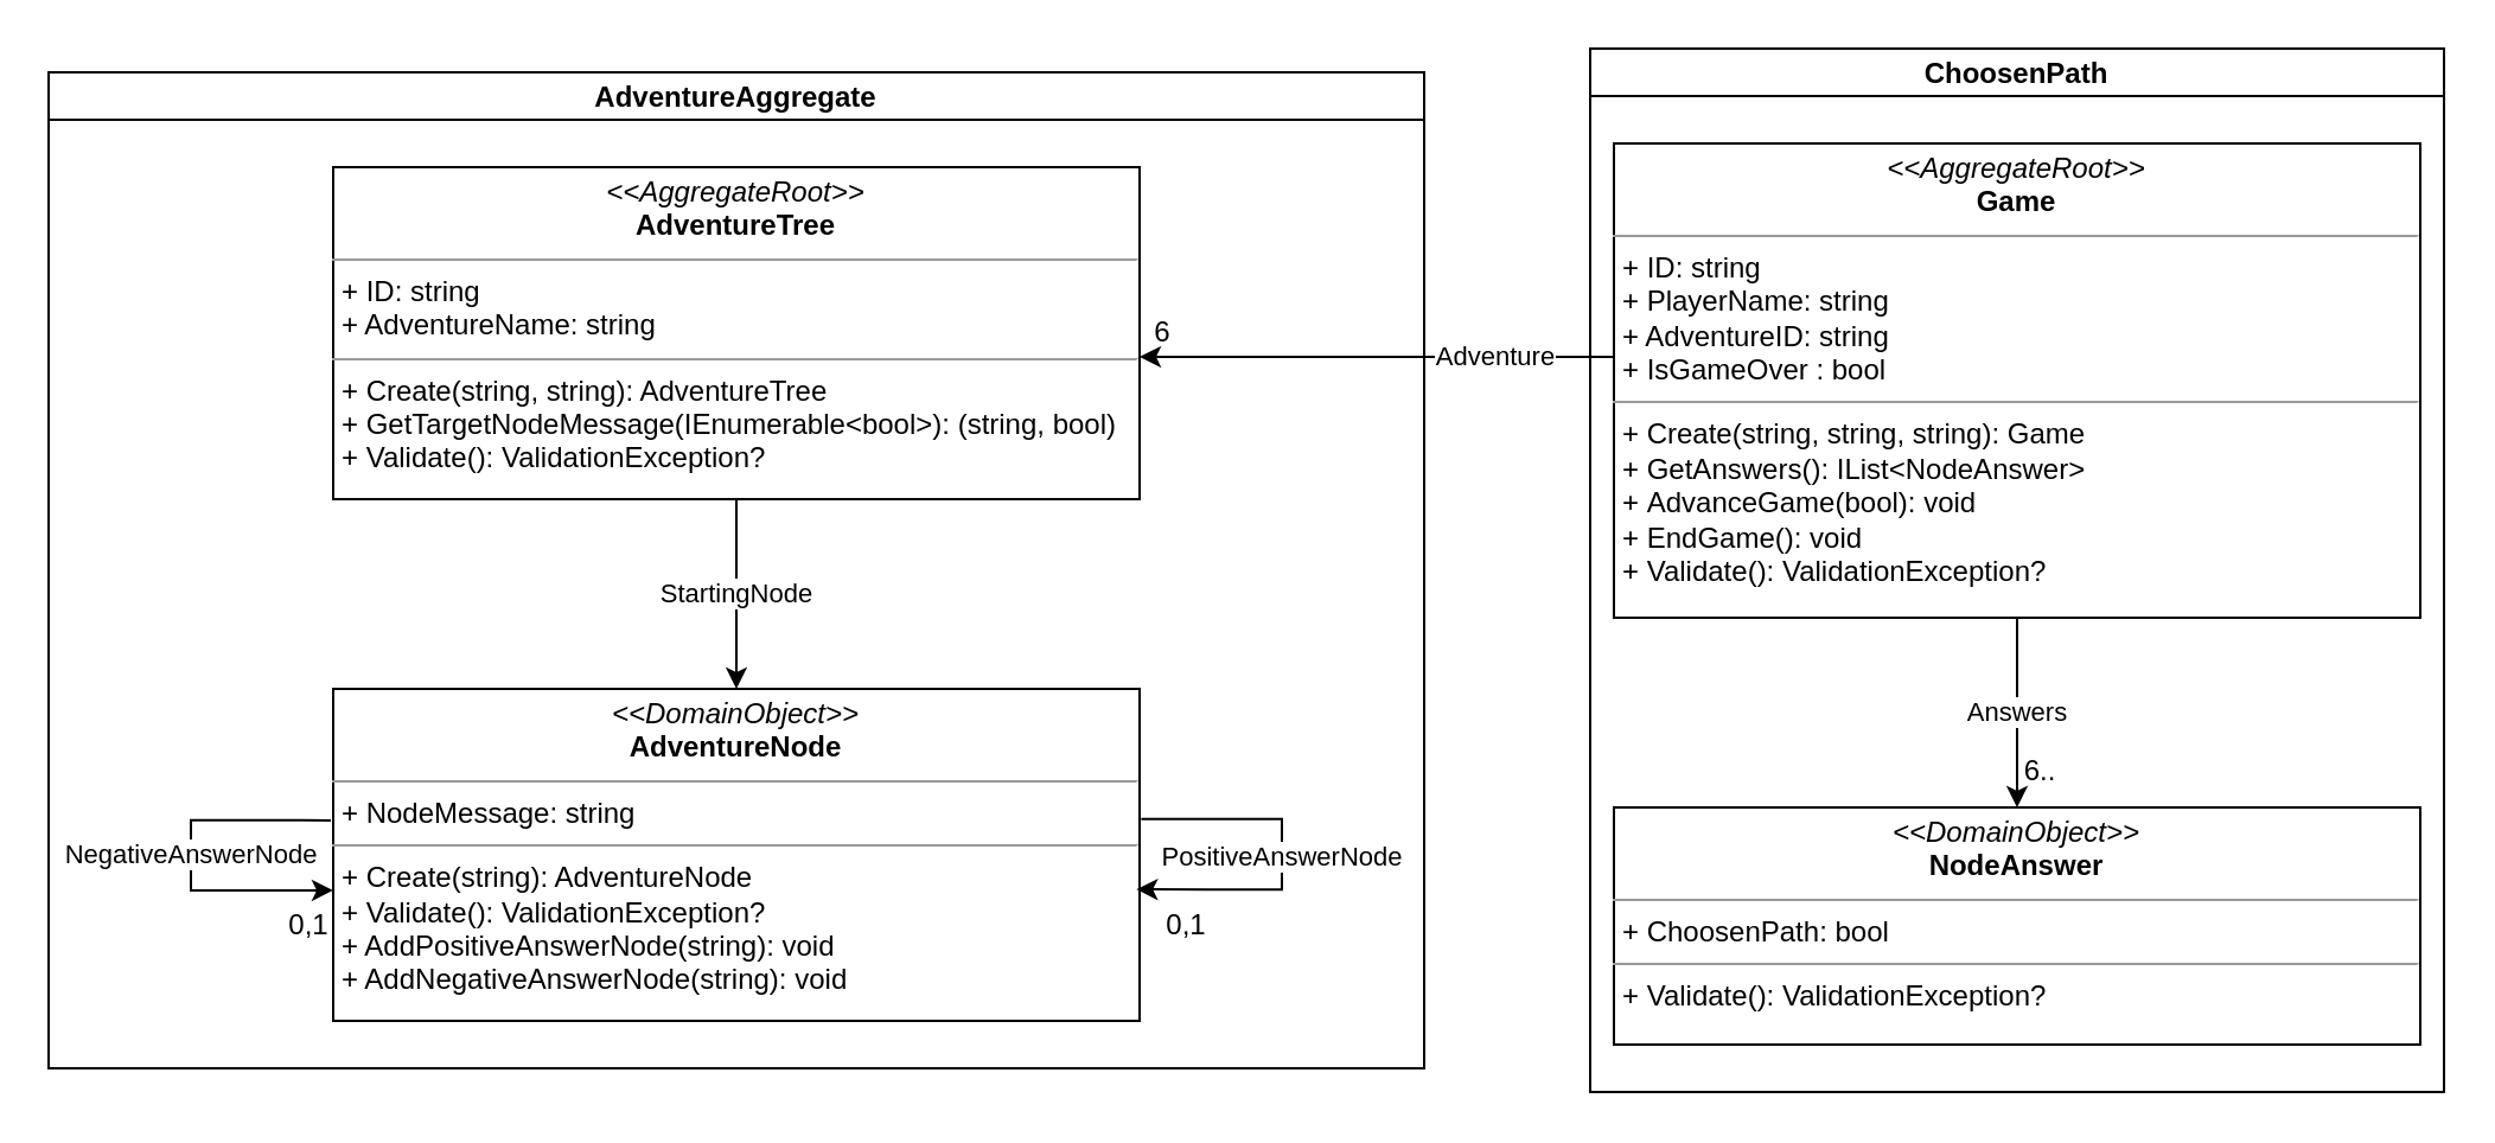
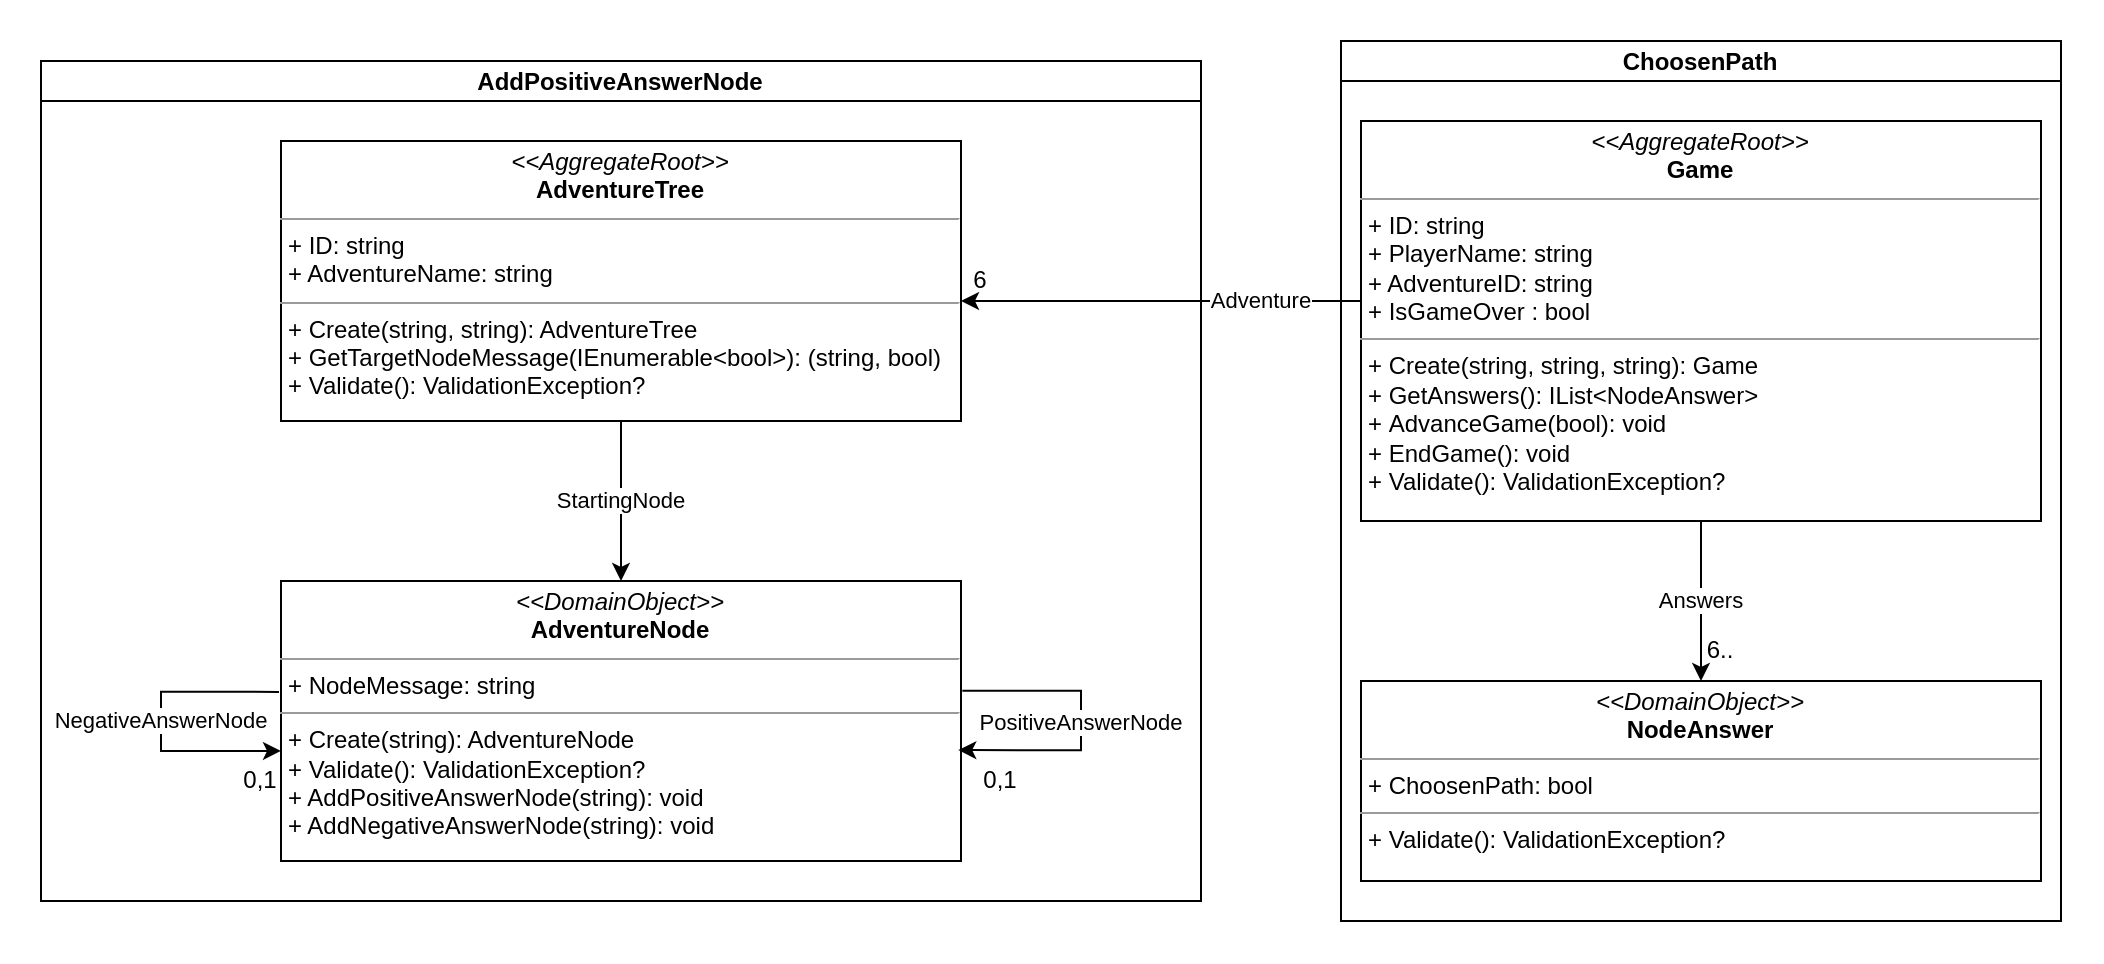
  <mxCell id="0" />
  <mxCell id="1" parent="0" />
- <mxCell id="2" value="AdventureAggregate" style="swimlane;startSize=20;" vertex="1" parent="1"><mxGeometry x="20" y="30" width="580" height="420" as="geometry" /></mxCell>
+ <mxCell id="2" value="AddPositiveAnswerNode" style="swimlane;startSize=20;" vertex="1" parent="1"><mxGeometry x="20" y="30" width="580" height="420" as="geometry" /></mxCell>
  <mxCell id="3" value="&lt;p style=&quot;margin:0px;margin-top:4px;text-align:center;&quot;&gt;&lt;i&gt;&amp;lt;&amp;lt;AggregateRoot&amp;gt;&amp;gt;&lt;/i&gt;&lt;br&gt;&lt;b&gt;AdventureTree&lt;/b&gt;&lt;br&gt;&lt;/p&gt;&lt;hr size=&quot;1&quot;&gt;&lt;p style=&quot;margin:0px;margin-left:4px;&quot;&gt;+ ID: string&lt;br&gt;+ AdventureName: string&lt;br&gt;&lt;/p&gt;&lt;hr size=&quot;1&quot;&gt;&lt;p style=&quot;margin:0px;margin-left:4px;&quot;&gt;+ Create(string, string): AdventureTree&lt;br&gt;+ GetTargetNodeMessage(IEnumerable&amp;lt;bool&amp;gt;): (string, bool)&lt;/p&gt;&lt;p style=&quot;margin:0px;margin-left:4px;&quot;&gt;+&amp;nbsp;Validate(): ValidationException?&lt;/p&gt;" style="verticalAlign=top;align=left;overflow=fill;fontSize=12;fontFamily=Helvetica;html=1;" vertex="1" parent="2"><mxGeometry x="120" y="40" width="340" height="140" as="geometry" /></mxCell>
  <mxCell id="4" value="&lt;p style=&quot;margin:0px;margin-top:4px;text-align:center;&quot;&gt;&lt;i&gt;&amp;lt;&amp;lt;DomainObject&amp;gt;&amp;gt;&lt;/i&gt;&lt;br&gt;&lt;b&gt;AdventureNode&lt;/b&gt;&lt;br&gt;&lt;/p&gt;&lt;hr size=&quot;1&quot;&gt;&lt;p style=&quot;margin:0px;margin-left:4px;&quot;&gt;+ NodeMessage: string&lt;br&gt;&lt;/p&gt;&lt;hr size=&quot;1&quot;&gt;&lt;p style=&quot;margin:0px;margin-left:4px;&quot;&gt;+ Create(string): AdventureNode&lt;/p&gt;&lt;p style=&quot;margin:0px;margin-left:4px;&quot;&gt;+&amp;nbsp;Validate(): ValidationException?&lt;/p&gt;&lt;p style=&quot;margin:0px;margin-left:4px;&quot;&gt;+ AddPositiveAnswerNode(string): void&lt;/p&gt;&lt;p style=&quot;margin:0px;margin-left:4px;&quot;&gt;+ AddNegativeAnswerNode(string): void&lt;br&gt;&lt;/p&gt;" style="verticalAlign=top;align=left;overflow=fill;fontSize=12;fontFamily=Helvetica;html=1;" vertex="1" parent="2"><mxGeometry x="120" y="260" width="340" height="140" as="geometry" /></mxCell>
  <mxCell id="5" value="PositiveAnswerNode" style="edgeStyle=orthogonalEdgeStyle;rounded=0;orthogonalLoop=1;jettySize=auto;html=1;entryX=0.996;entryY=0.604;entryDx=0;entryDy=0;entryPerimeter=0;exitX=1.002;exitY=0.392;exitDx=0;exitDy=0;exitPerimeter=0;" edge="1" parent="2" source="4" target="4"><mxGeometry relative="1" as="geometry"><Array as="points"><mxPoint x="520" y="315" /><mxPoint x="520" y="345" /></Array></mxGeometry></mxCell>
  <mxCell id="6" value="StartingNode" style="edgeStyle=orthogonalEdgeStyle;rounded=0;orthogonalLoop=1;jettySize=auto;html=1;entryX=0.5;entryY=0;entryDx=0;entryDy=0;" edge="1" parent="2" source="3" target="4"><mxGeometry relative="1" as="geometry" /></mxCell>
  <mxCell id="7" value="NegativeAnswerNode" style="edgeStyle=orthogonalEdgeStyle;rounded=0;orthogonalLoop=1;jettySize=auto;html=1;entryX=0;entryY=0.607;entryDx=0;entryDy=0;entryPerimeter=0;exitX=-0.003;exitY=0.396;exitDx=0;exitDy=0;exitPerimeter=0;" edge="1" parent="2" source="4" target="4"><mxGeometry relative="1" as="geometry"><Array as="points"><mxPoint x="60" y="315" /><mxPoint x="60" y="345" /></Array></mxGeometry></mxCell>
  <mxCell id="8" value="0,1" style="text;html=1;strokeColor=none;fillColor=none;align=center;verticalAlign=middle;whiteSpace=wrap;rounded=0;" vertex="1" parent="2"><mxGeometry x="450" y="345" width="60" height="30" as="geometry" /></mxCell>
  <mxCell id="9" value="0,1" style="text;html=1;strokeColor=none;fillColor=none;align=center;verticalAlign=middle;whiteSpace=wrap;rounded=0;" vertex="1" parent="2"><mxGeometry x="80" y="345" width="60" height="30" as="geometry" /></mxCell>
  <mxCell id="10" value="6" style="text;html=1;strokeColor=none;fillColor=none;align=center;verticalAlign=middle;whiteSpace=wrap;rounded=0;" vertex="1" parent="2"><mxGeometry x="440" y="95" width="60" height="30" as="geometry" /></mxCell>
  <mxCell id="11" value="ChoosenPath" style="swimlane;startSize=20;" vertex="1" parent="1"><mxGeometry x="670" y="20" width="360" height="440" as="geometry" /></mxCell>
  <mxCell id="12" value="Answers" style="edgeStyle=orthogonalEdgeStyle;rounded=0;orthogonalLoop=1;jettySize=auto;html=1;entryX=0.5;entryY=0;entryDx=0;entryDy=0;" edge="1" parent="11" source="13" target="16"><mxGeometry relative="1" as="geometry" /></mxCell>
  <mxCell id="13" value="&lt;p style=&quot;margin:0px;margin-top:4px;text-align:center;&quot;&gt;&lt;i&gt;&amp;lt;&amp;lt;AggregateRoot&amp;gt;&amp;gt;&lt;/i&gt;&lt;br&gt;&lt;b&gt;Game&lt;/b&gt;&lt;br&gt;&lt;/p&gt;&lt;hr size=&quot;1&quot;&gt;&lt;p style=&quot;margin:0px;margin-left:4px;&quot;&gt;+ ID: string&lt;br&gt;+ PlayerName: string&lt;br&gt;&lt;/p&gt;&lt;p style=&quot;margin:0px;margin-left:4px;&quot;&gt;+ AdventureID: string&lt;/p&gt;&lt;p style=&quot;margin:0px;margin-left:4px;&quot;&gt;+&amp;nbsp;IsGameOver : bool&lt;/p&gt;&lt;hr size=&quot;1&quot;&gt;&lt;p style=&quot;margin:0px;margin-left:4px;&quot;&gt;+ Create(string, string, string): Game&lt;br&gt;+ GetAnswers(): IList&amp;lt;NodeAnswer&amp;gt;&lt;/p&gt;&lt;p style=&quot;margin:0px;margin-left:4px;&quot;&gt;+&amp;nbsp;AdvanceGame(bool): void&lt;/p&gt;&lt;p style=&quot;margin:0px;margin-left:4px;&quot;&gt;+&amp;nbsp;EndGame(): void&lt;/p&gt;&lt;p style=&quot;margin:0px;margin-left:4px;&quot;&gt;+&amp;nbsp;Validate(): ValidationException?&lt;/p&gt;" style="verticalAlign=top;align=left;overflow=fill;fontSize=12;fontFamily=Helvetica;html=1;" vertex="1" parent="11"><mxGeometry x="10" y="40" width="340" height="200" as="geometry" /></mxCell>
  <mxCell id="14" value="" style="edgeStyle=orthogonalEdgeStyle;rounded=0;orthogonalLoop=1;jettySize=auto;html=1;" edge="1" parent="11" source="15" target="16"><mxGeometry relative="1" as="geometry" /></mxCell>
  <mxCell id="15" value="6.." style="text;html=1;strokeColor=none;fillColor=none;align=center;verticalAlign=middle;whiteSpace=wrap;rounded=0;" vertex="1" parent="11"><mxGeometry x="160" y="290" width="60" height="30" as="geometry" /></mxCell>
  <mxCell id="16" value="&lt;p style=&quot;margin:0px;margin-top:4px;text-align:center;&quot;&gt;&lt;i&gt;&amp;lt;&amp;lt;DomainObject&amp;gt;&amp;gt;&lt;/i&gt;&lt;br&gt;&lt;b&gt;NodeAnswer&lt;/b&gt;&lt;br&gt;&lt;/p&gt;&lt;hr size=&quot;1&quot;&gt;&lt;p style=&quot;margin:0px;margin-left:4px;&quot;&gt;+ ChoosenPath: bool&lt;br&gt;&lt;/p&gt;&lt;hr size=&quot;1&quot;&gt;&lt;p style=&quot;margin:0px;margin-left:4px;&quot;&gt;&lt;span style=&quot;background-color: initial;&quot;&gt;+&amp;nbsp;Validate(): ValidationException?&lt;/span&gt;&lt;br&gt;&lt;/p&gt;" style="verticalAlign=top;align=left;overflow=fill;fontSize=12;fontFamily=Helvetica;html=1;" vertex="1" parent="11"><mxGeometry x="10" y="320" width="340" height="100" as="geometry" /></mxCell>
  <mxCell id="17" value="Adventure" style="edgeStyle=orthogonalEdgeStyle;rounded=0;orthogonalLoop=1;jettySize=auto;html=1;" edge="1" parent="1" source="13" target="3"><mxGeometry x="-0.5" relative="1" as="geometry"><Array as="points"><mxPoint x="540" y="150" /><mxPoint x="540" y="150" /></Array><mxPoint as="offset" /></mxGeometry></mxCell>
